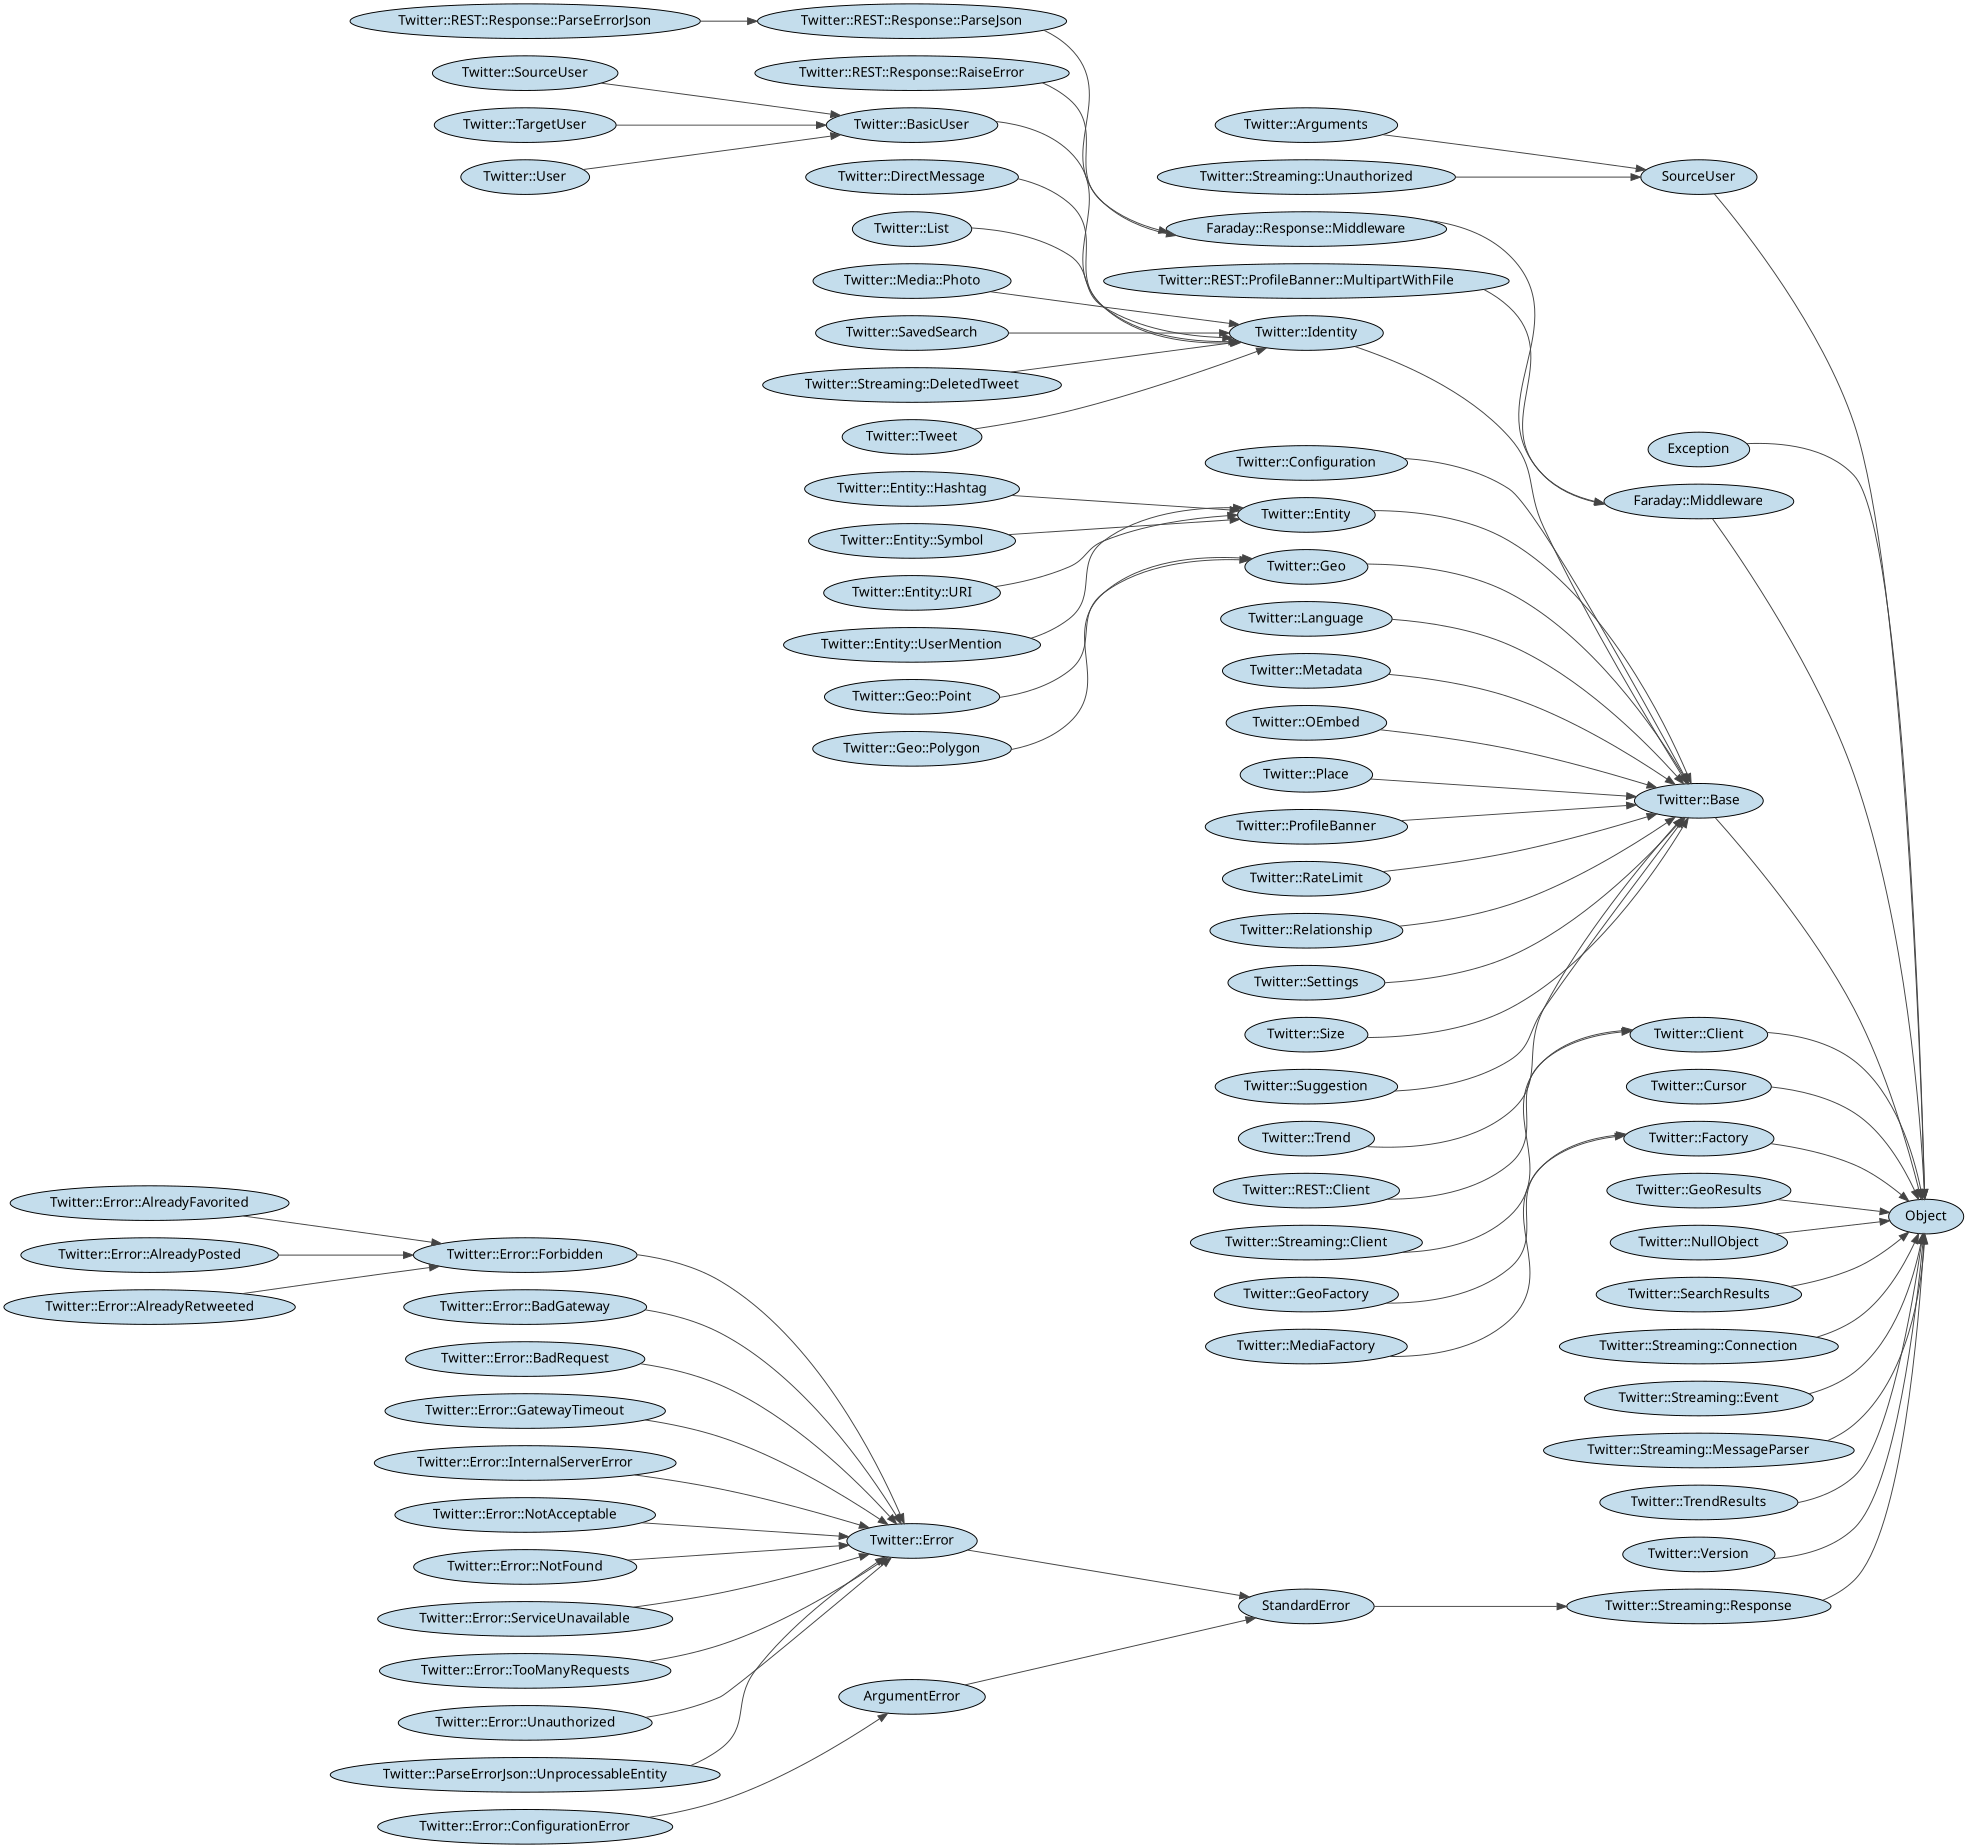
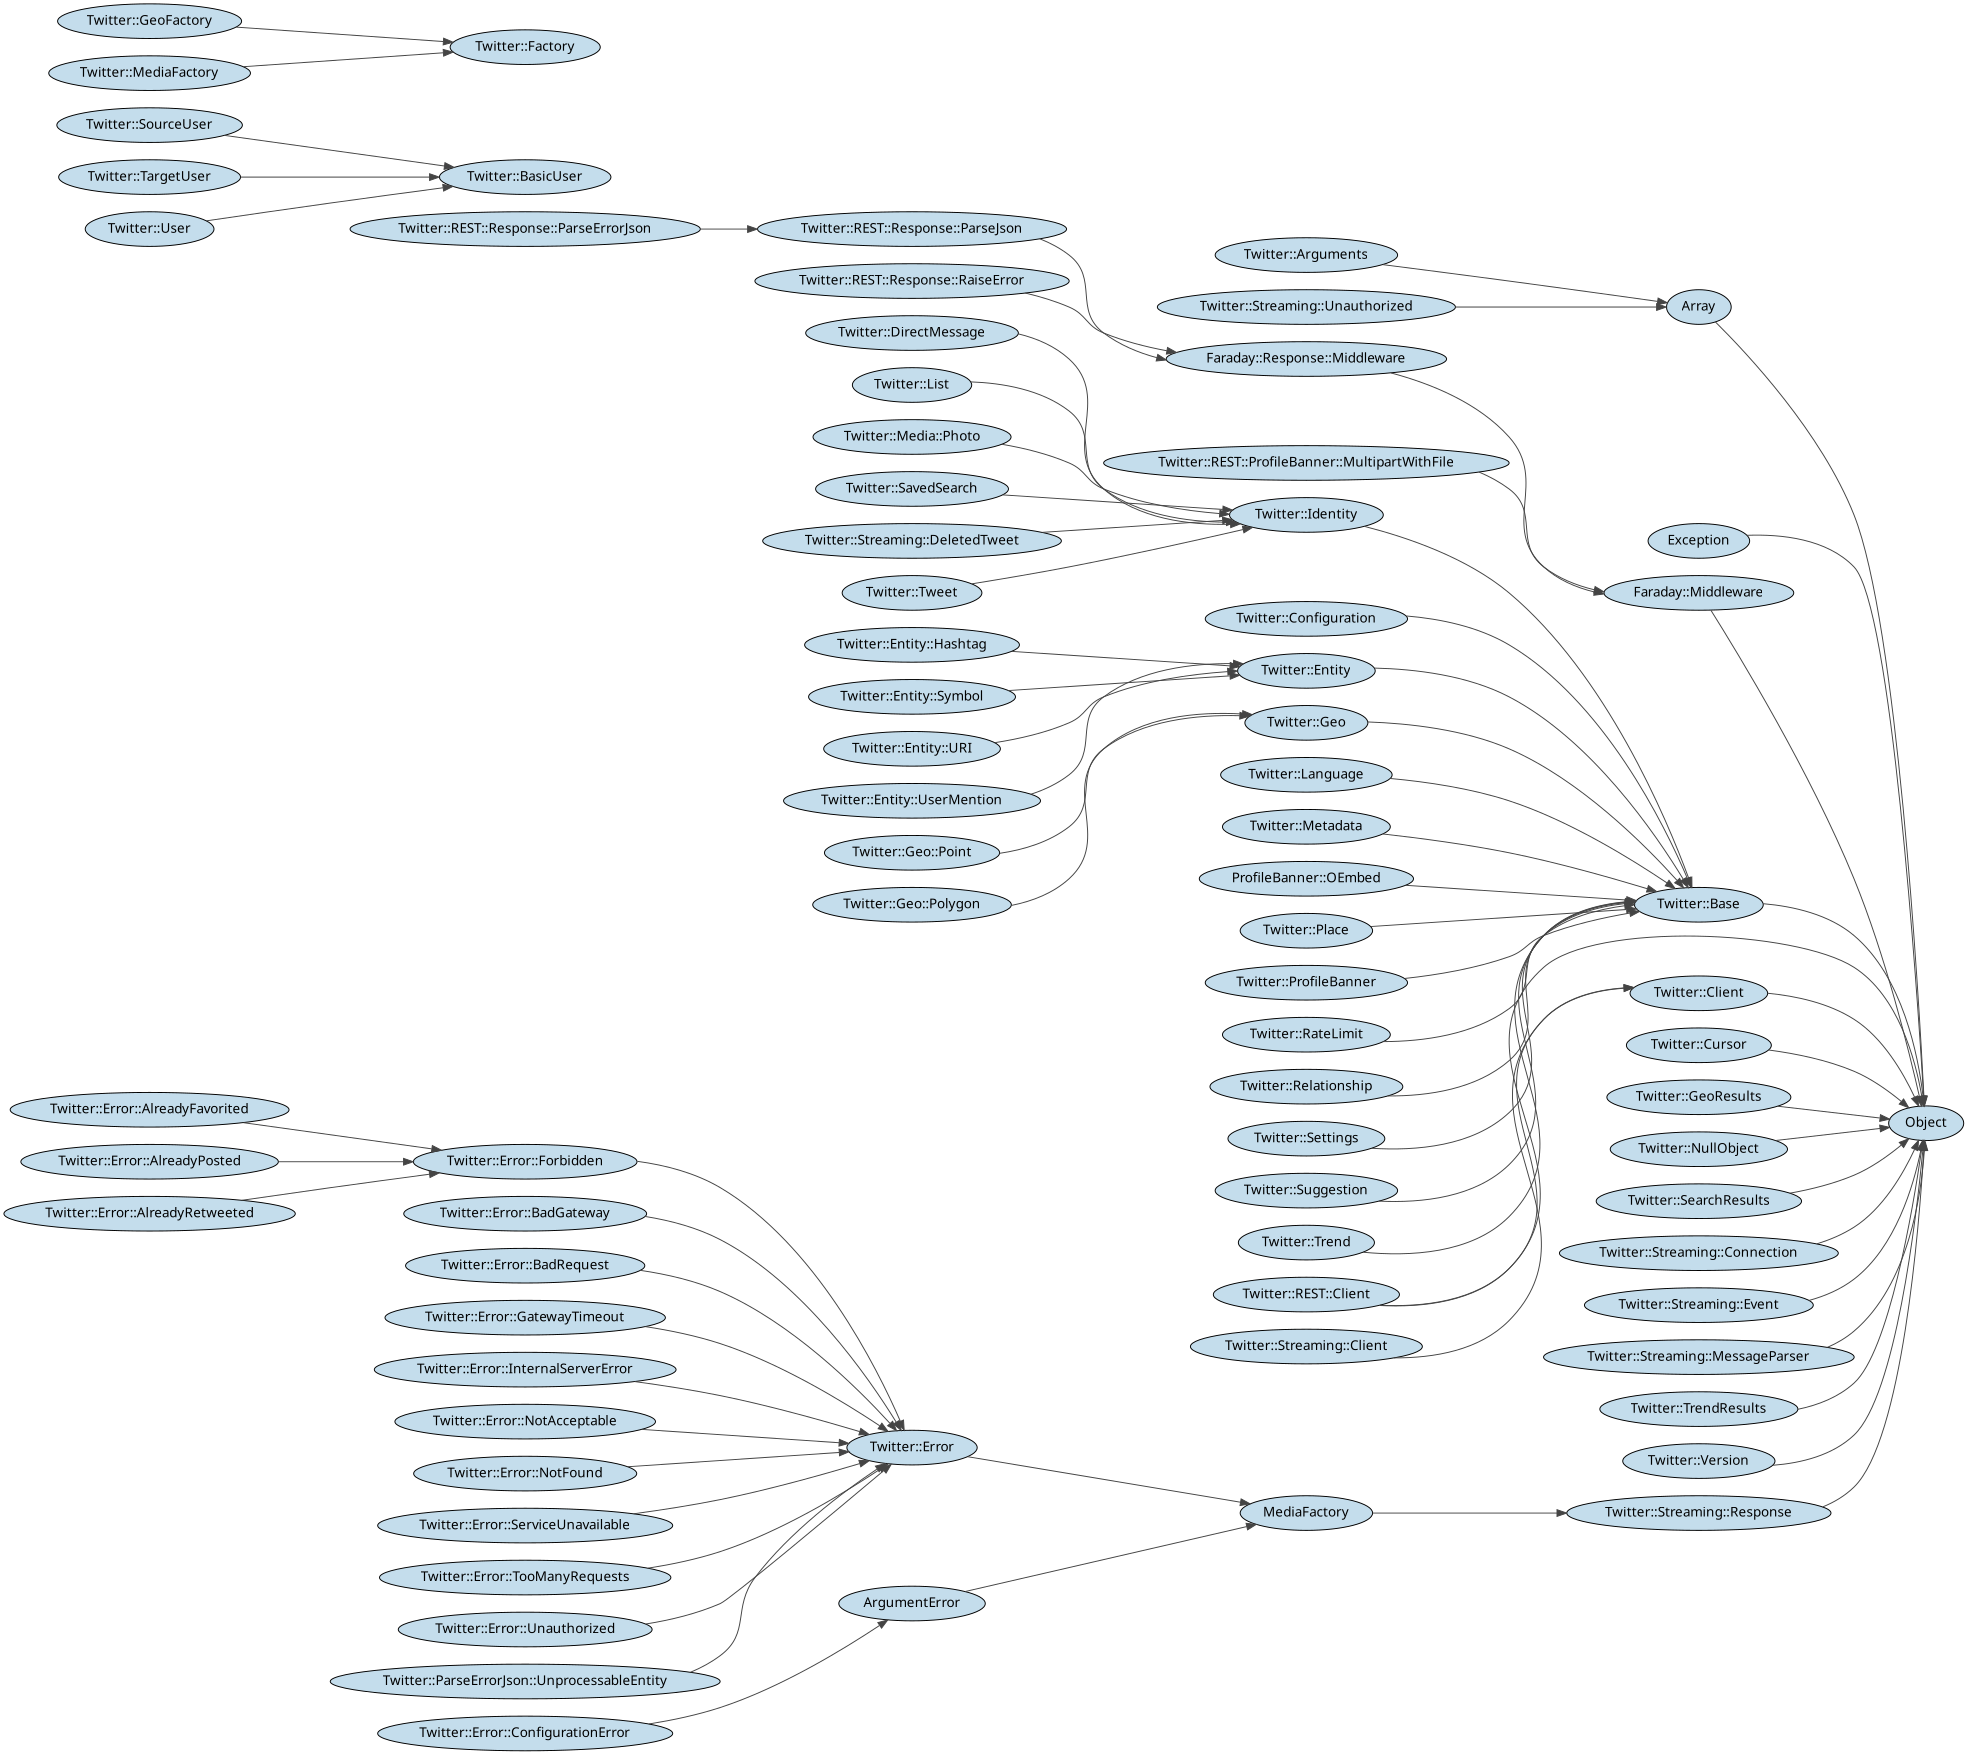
  digraph {
    rankdir=LR
    node [fillcolor="#c4ddec" fontname="Helvetica Neue" style=filled]
    edge [color="#444444"]
    n1 [label=ArgumentError]
-   n2 [label=StandardError]
+   n2 [label=MediaFactory]
    n3 [label="Twitter::Streaming::Response"]
-   n4 [label=SourceUser]
+   n4 [label=Array]
    Object
    n6 [label=Exception]
    n7 [label="Faraday::Middleware"]
    n8 [label="Faraday::Response::Middleware"]
    n9 [label="Twitter::Arguments"]
    n10 [label="Twitter::Base"]
    n11 [label="Twitter::BasicUser"]
    n12 [label="Twitter::Identity"]
    n13 [label="Twitter::Client"]
    n14 [label="Twitter::Configuration"]
    n15 [label="Twitter::Cursor"]
    n16 [label="Twitter::DirectMessage"]
    n17 [label="Twitter::Entity"]
    n18 [label="Twitter::Entity::Hashtag"]
    n19 [label="Twitter::Entity::Symbol"]
    n20 [label="Twitter::Entity::URI"]
    n21 [label="Twitter::Entity::UserMention"]
    n22 [label="Twitter::Error"]
    n23 [label="Twitter::Error::AlreadyFavorited"]
    n24 [label="Twitter::Error::Forbidden"]
    n25 [label="Twitter::Error::AlreadyPosted"]
    n26 [label="Twitter::Error::AlreadyRetweeted"]
    n27 [label="Twitter::Error::BadGateway"]
    n28 [label="Twitter::Error::BadRequest"]
    n29 [label="Twitter::Error::ConfigurationError"]
    n30 [label="Twitter::Error::GatewayTimeout"]
    n31 [label="Twitter::Error::InternalServerError"]
    n32 [label="Twitter::Error::NotAcceptable"]
    n33 [label="Twitter::Error::NotFound"]
    n34 [label="Twitter::Error::ServiceUnavailable"]
    n35 [label="Twitter::Error::TooManyRequests"]
    n36 [label="Twitter::Error::Unauthorized"]
    n37 [label="Twitter::ParseErrorJson::UnprocessableEntity"]
    n38 [label="Twitter::Factory"]
    n39 [label="Twitter::Geo"]
    n40 [label="Twitter::GeoFactory"]
    n41 [label="Twitter::GeoResults"]
    n42 [label="Twitter::Geo::Point"]
    n43 [label="Twitter::Geo::Polygon"]
    n44 [label="Twitter::Language"]
    n45 [label="Twitter::List"]
    n46 [label="Twitter::MediaFactory"]
    n47 [label="Twitter::Media::Photo"]
    n48 [label="Twitter::Metadata"]
    n49 [label="Twitter::NullObject"]
-   n50 [label="Twitter::OEmbed"]
+   n50 [label="ProfileBanner::OEmbed"]
    n51 [label="Twitter::Place"]
    n52 [label="Twitter::ProfileBanner"]
    n53 [label="Twitter::REST::Client"]
    n54 [label="Twitter::REST::ProfileBanner::MultipartWithFile"]
    n55 [label="Twitter::REST::Response::ParseErrorJson"]
    n56 [label="Twitter::REST::Response::ParseJson"]
    n57 [label="Twitter::REST::Response::RaiseError"]
    n58 [label="Twitter::RateLimit"]
    n59 [label="Twitter::Relationship"]
    n60 [label="Twitter::SavedSearch"]
    n61 [label="Twitter::SearchResults"]
    n62 [label="Twitter::Settings"]
-   n63 [label="Twitter::Size"]
    n64 [label="Twitter::SourceUser"]
    n65 [label="Twitter::Streaming::Client"]
    n66 [label="Twitter::Streaming::Connection"]
    n67 [label="Twitter::Streaming::DeletedTweet"]
    n68 [label="Twitter::Streaming::Event"]
    n69 [label="Twitter::Streaming::Unauthorized"]
    n70 [label="Twitter::Streaming::MessageParser"]
    n71 [label="Twitter::Suggestion"]
    n72 [label="Twitter::TargetUser"]
    n73 [label="Twitter::Trend"]
    n74 [label="Twitter::TrendResults"]
    n75 [label="Twitter::Tweet"]
    n76 [label="Twitter::User"]
    n77 [label="Twitter::Version"]
    n1 -> n2
    n2 -> n3
    n3 -> Object
    n4 -> Object
    n6 -> Object
    n7 -> Object
    n8 -> n7
    n9 -> n4
    n10 -> Object
-   n11 -> n12
    n12 -> n10
    n13 -> Object
    n14 -> n10
    n15 -> Object
    n16 -> n12
    n17 -> n10
    n18 -> n17
    n19 -> n17
    n20 -> n17
    n21 -> n17
    n22 -> n2
    n23 -> n24
    n24 -> n22
    n25 -> n24
    n26 -> n24
    n27 -> n22
    n28 -> n22
    n29 -> n1
    n30 -> n22
    n31 -> n22
    n32 -> n22
    n33 -> n22
    n34 -> n22
    n35 -> n22
    n36 -> n22
    n37 -> n22
-   n38 -> Object
+   n53 -> Object
    n39 -> n10
    n40 -> n38
    n41 -> Object
    n42 -> n39
    n43 -> n39
    n44 -> n10
    n45 -> n12
    n46 -> n38
    n47 -> n12
    n48 -> n10
    n49 -> Object
    n50 -> n10
    n51 -> n10
    n52 -> n10
    n53 -> n13
    n54 -> n7
    n55 -> n56
    n56 -> n8
    n57 -> n8
    n58 -> n10
    n59 -> n10
    n60 -> n12
    n61 -> Object
    n62 -> n10
-   n63 -> n10
    n64 -> n11
    n65 -> n13
    n66 -> Object
    n67 -> n12
    n68 -> Object
    n69 -> n4
    n70 -> Object
    n71 -> n10
    n72 -> n11
    n73 -> n10
    n74 -> Object
    n75 -> n12
    n76 -> n11
    n77 -> Object
  }
